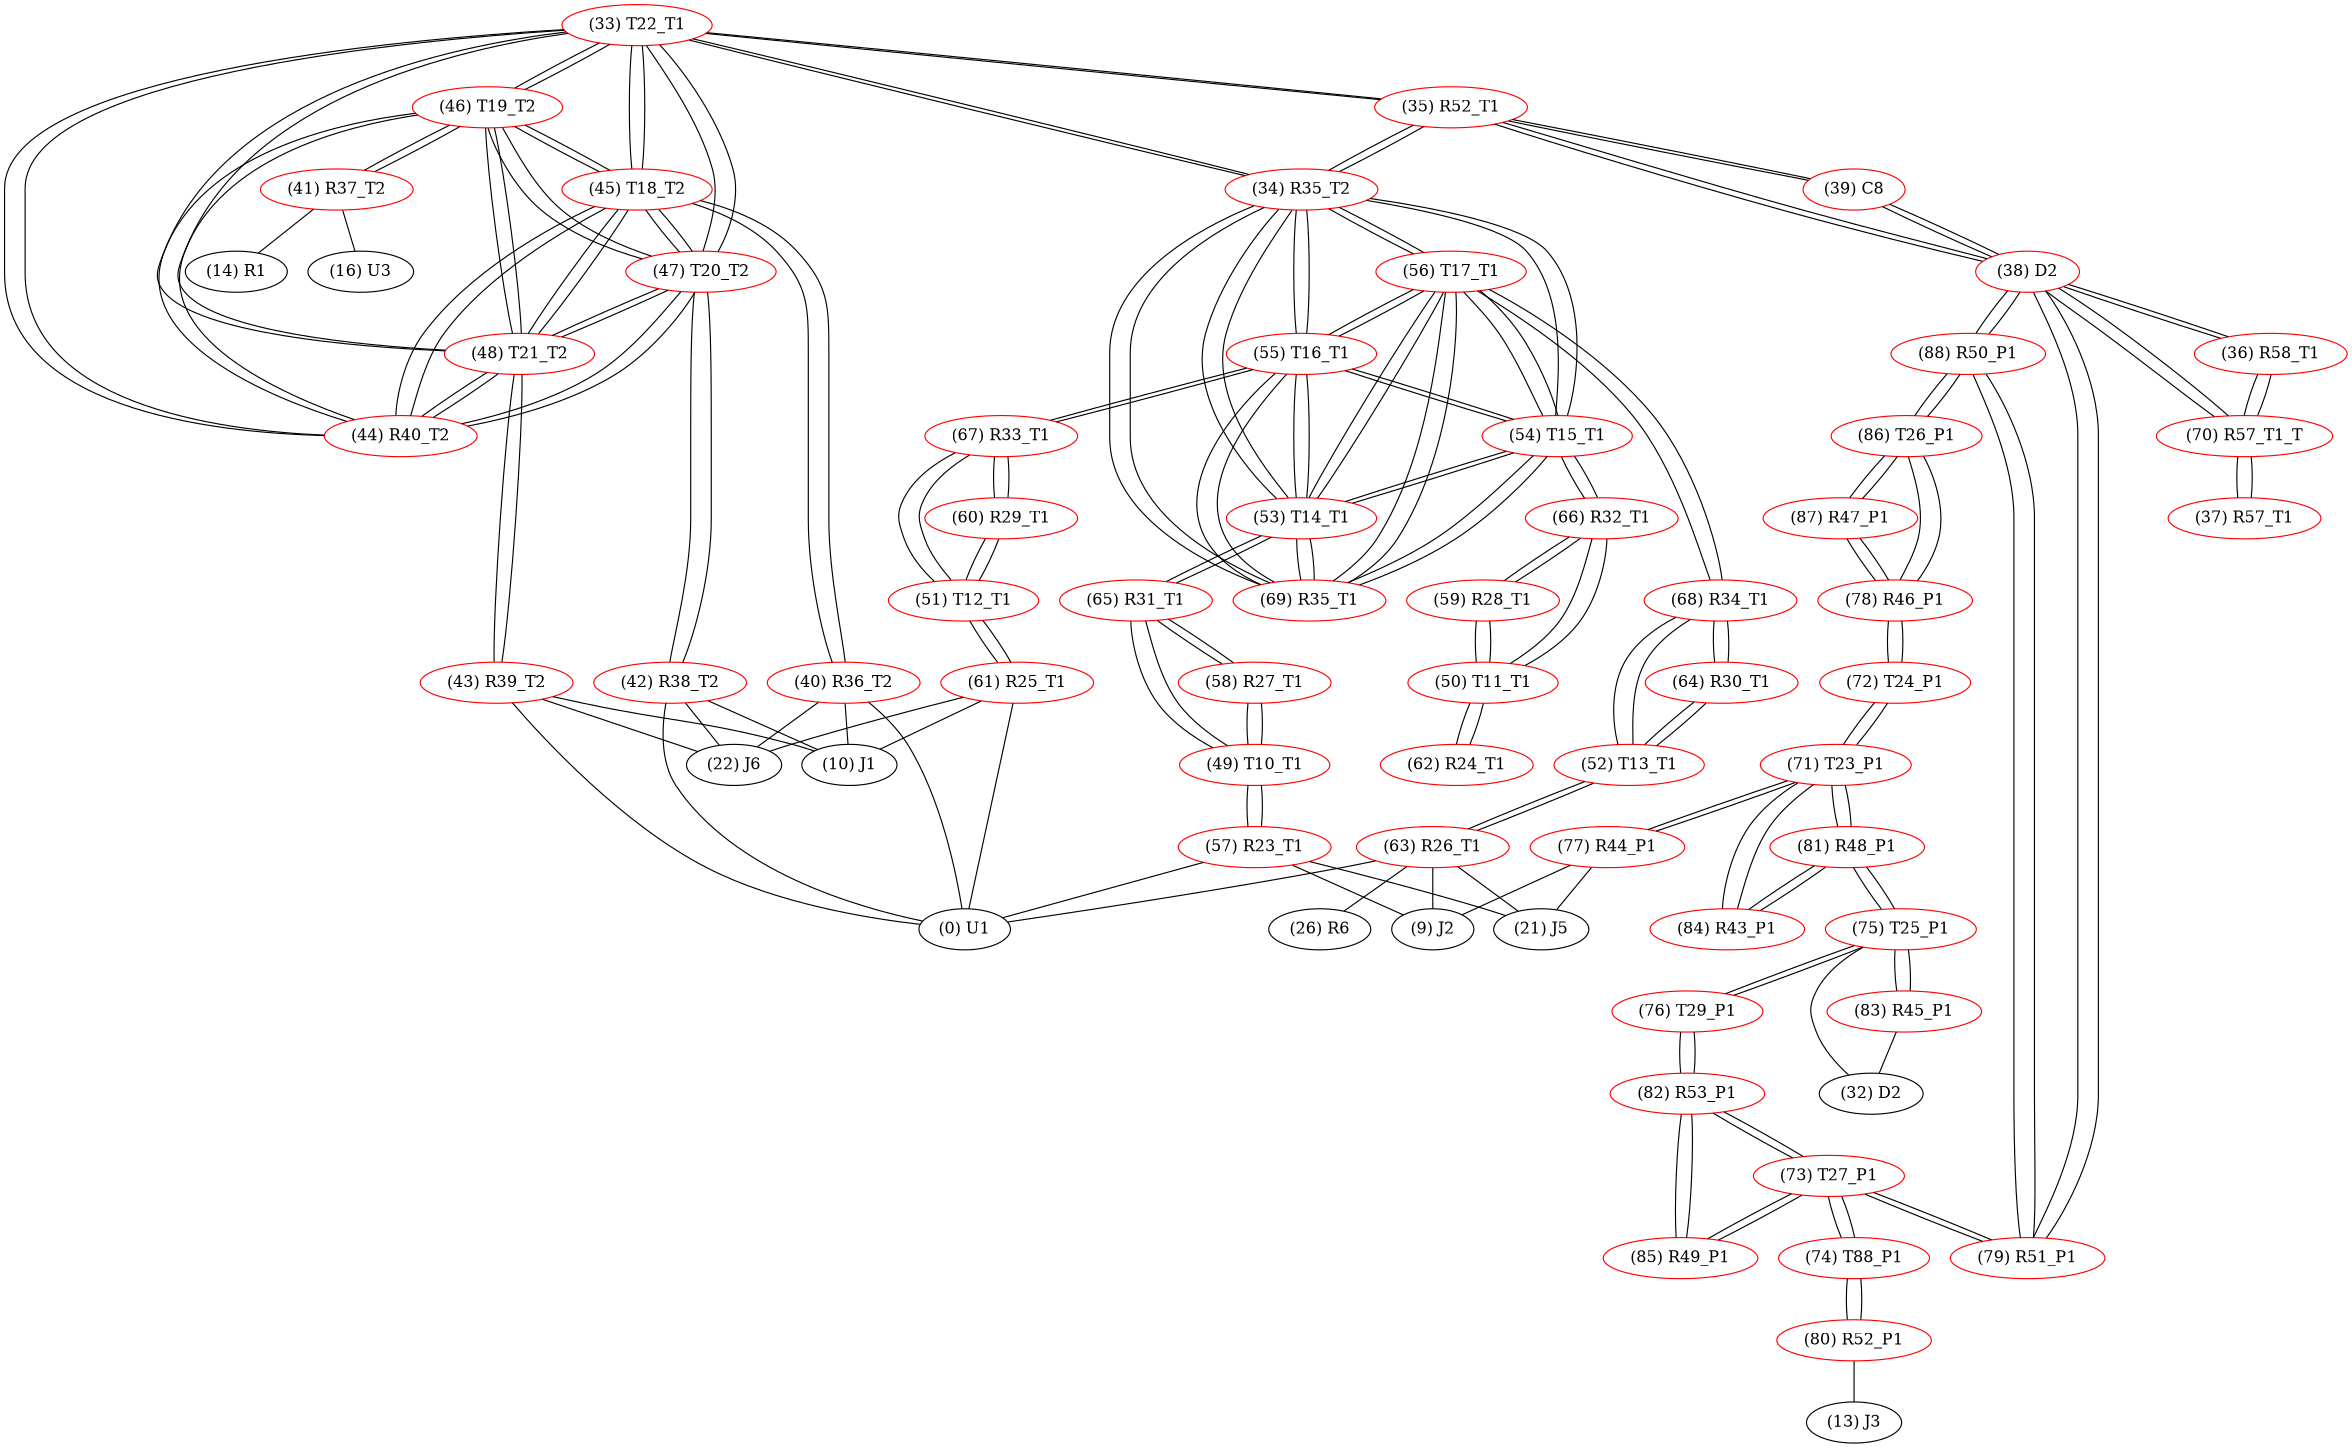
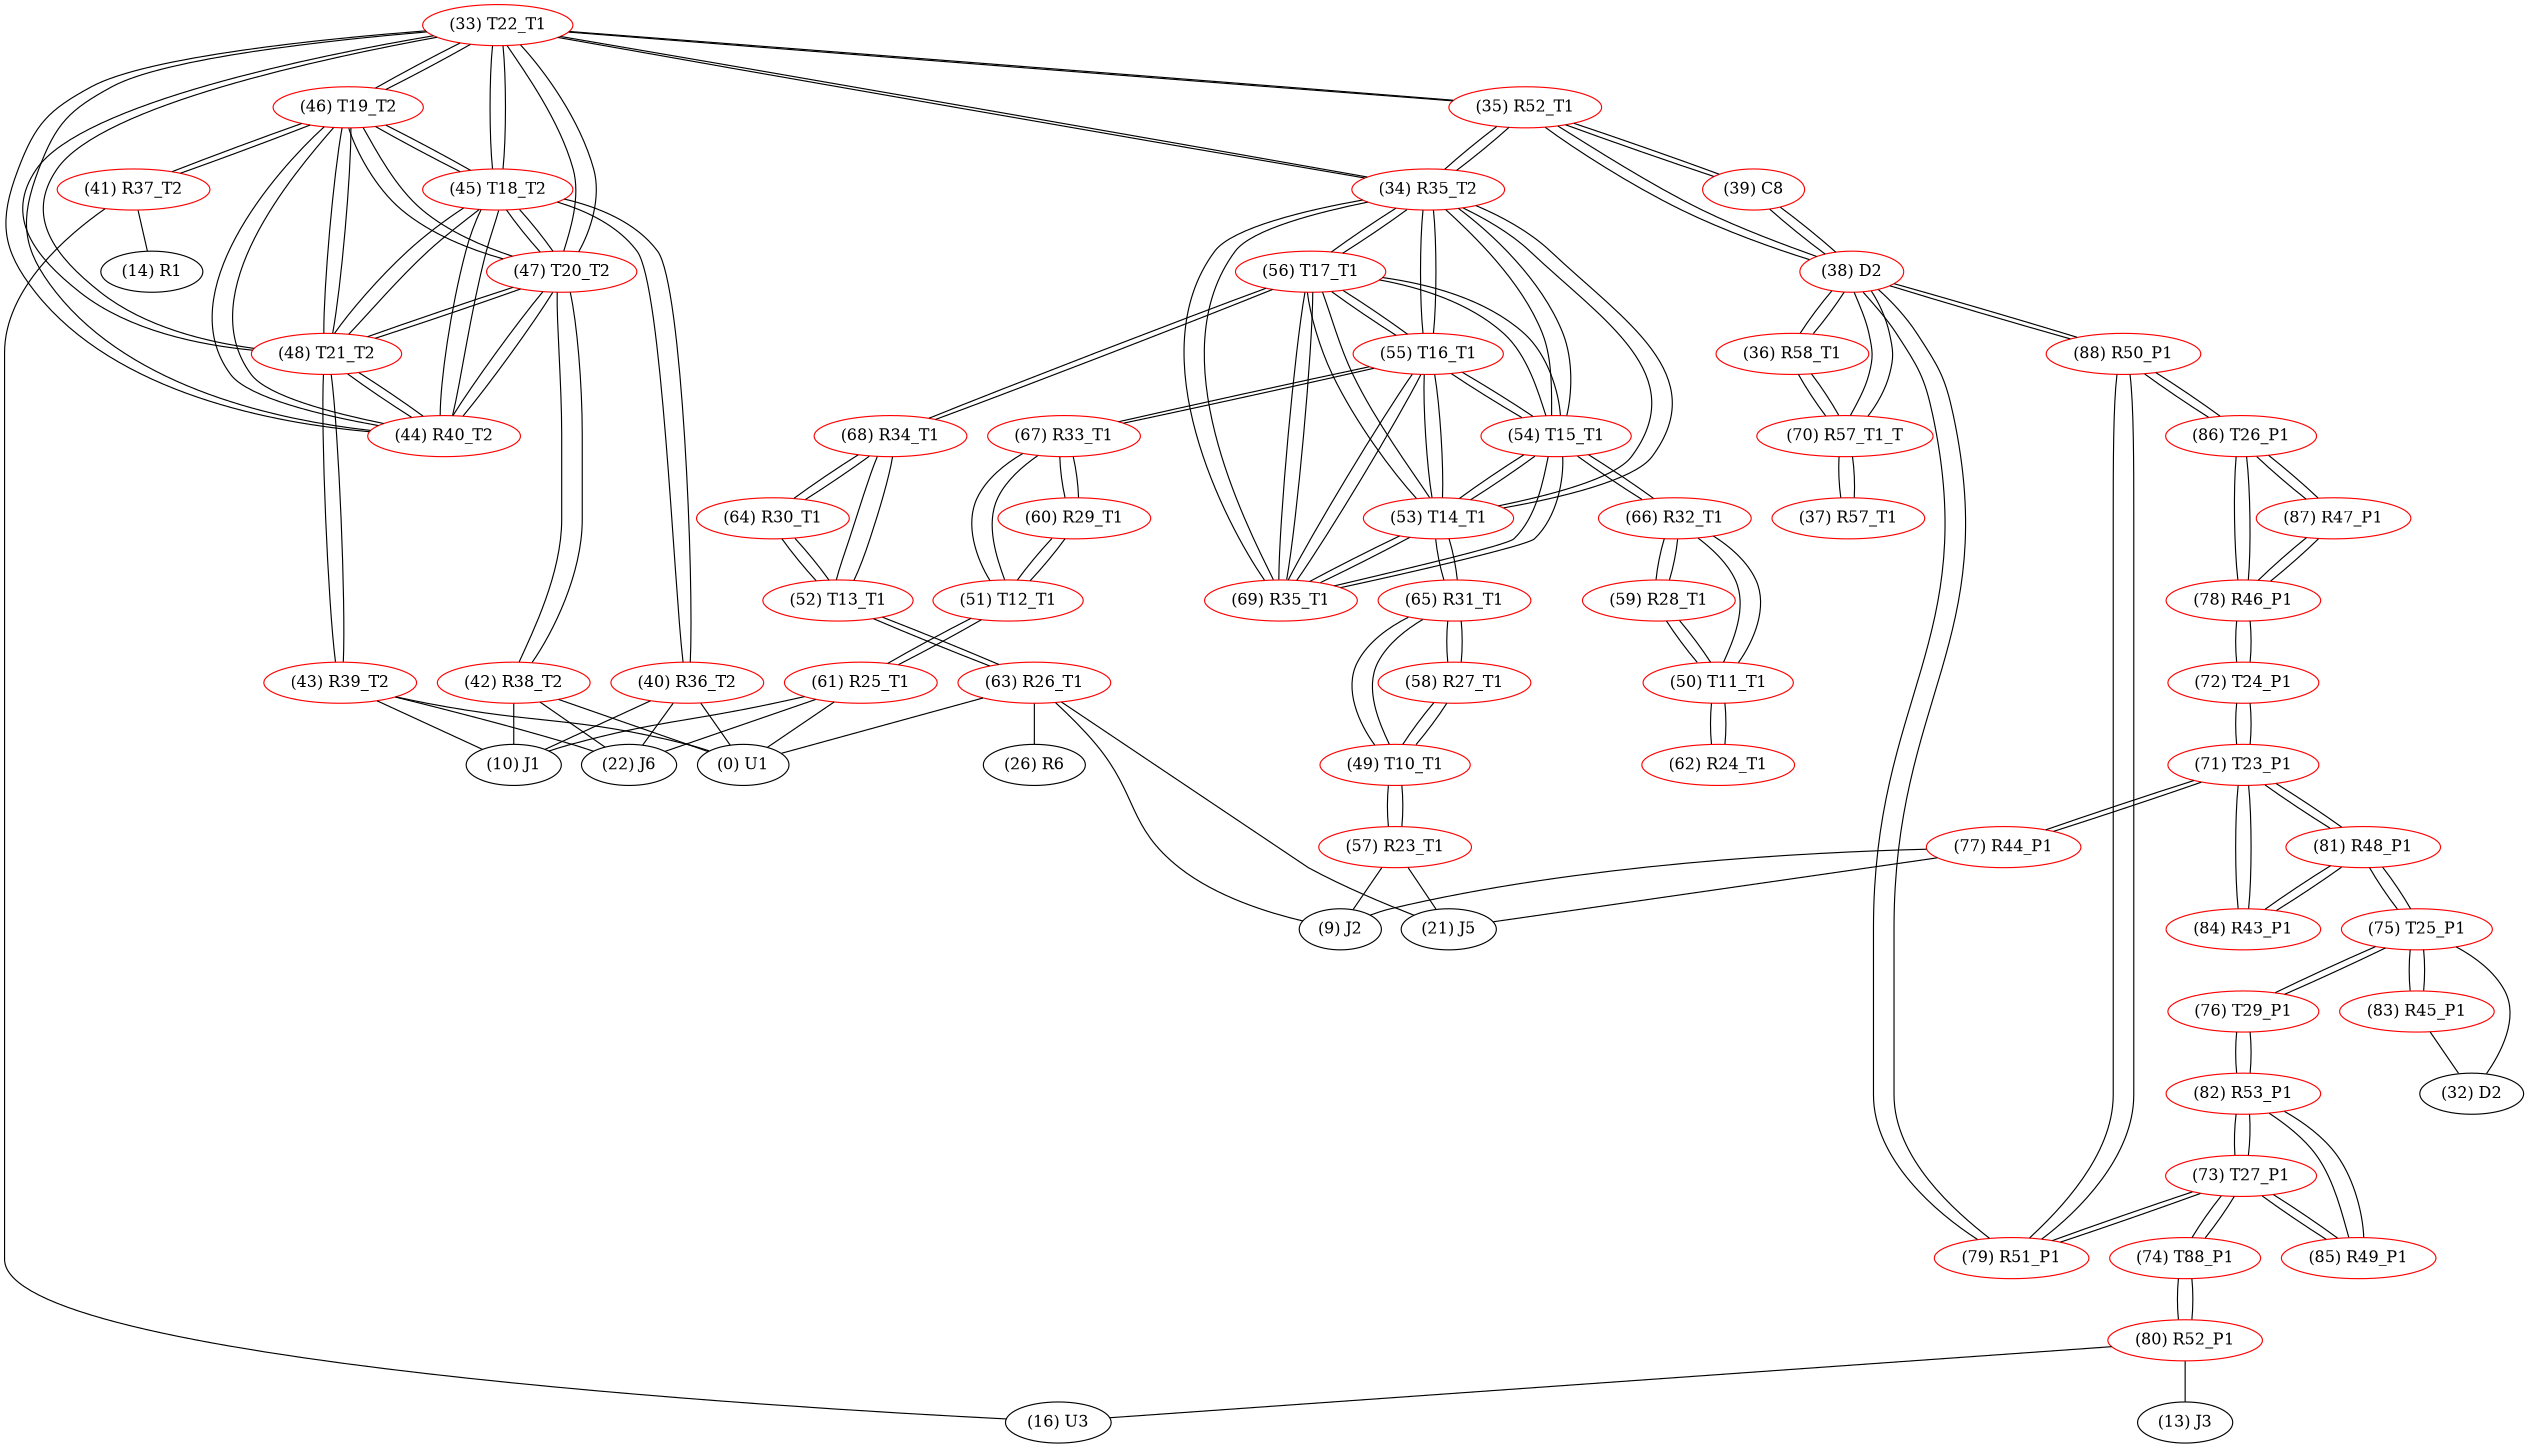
  graph {
    node [color=red]
    n1 [label="(33) T22_T1"]
    n2 [label="(46) T19_T2"]
    n3 [label="(45) T18_T2"]
    n4 [label="(44) R40_T2"]
    n5 [label="(48) T21_T2"]
    n6 [label="(47) T20_T2"]
    n7 [label="(35) R52_T1"]
    n8 [label="(34) R35_T2"]
    n9 [label="(41) R37_T2"]
    n10 [label="(40) R36_T2"]
    n11 [label="(43) R39_T2"]
    n12 [label="(42) R38_T2"]
    n13 [label="(38) D2"]
    n14 [label="(39) C8"]
    n15 [label="(55) T16_T1"]
    n16 [label="(54) T15_T1"]
    n17 [label="(69) R35_T1"]
    n18 [label="(53) T14_T1"]
    n19 [label="(56) T17_T1"]
    n20 [label="(16) U3" color=""]
    n21 [label="(14) R1" color=""]
    n22 [label="(10) J1" color=""]
    n23 [label="(22) J6" color=""]
    n24 [label="(0) U1" color=""]
    n25 [label="(36) R58_T1"]
    n26 [label="(70) R57_T1_T"]
    n27 [label="(79) R51_P1"]
    n28 [label="(88) R50_P1"]
    n29 [label="(67) R33_T1"]
    n30 [label="(66) R32_T1"]
    n31 [label="(65) R31_T1"]
    n32 [label="(68) R34_T1"]
    n33 [label="(51) T12_T1"]
    n34 [label="(60) R29_T1"]
    n35 [label="(50) T11_T1"]
    n36 [label="(59) R28_T1"]
    n37 [label="(49) T10_T1"]
    n38 [label="(58) R27_T1"]
    n39 [label="(52) T13_T1"]
    n40 [label="(64) R30_T1"]
    n41 [label="(37) R57_T1"]
    n42 [label="(73) T27_P1"]
    n43 [label="(86) T26_P1"]
    n44 [label="(74) T88_P1"]
    n45 [label="(82) R53_P1"]
    n46 [label="(85) R49_P1"]
    n47 [label="(78) R46_P1"]
    n48 [label="(87) R47_P1"]
    n49 [label="(57) R23_T1"]
    n50 [label="(9) J2" color=""]
    n51 [label="(21) J5" color=""]
    n52 [label="(62) R24_T1"]
    n53 [label="(61) R25_T1"]
    n54 [label="(63) R26_T1"]
    n55 [label="(26) R6" color=""]
    n56 [label="(71) T23_P1"]
    n57 [label="(81) R48_P1"]
    n58 [label="(84) R43_P1"]
    n59 [label="(72) T24_P1"]
    n60 [label="(77) R44_P1"]
    n61 [label="(75) T25_P1"]
    n62 [label="(76) T29_P1"]
    n63 [label="(83) R45_P1"]
    n64 [label="(32) D2" color=""]
    n65 [label="(80) R52_P1"]
    n66 [label="(13) J3" color=""]
    n1 -- n2
    n1 -- n3
    n1 -- n4
    n1 -- n5
    n1 -- n6
    n1 -- n7
    n1 -- n8
    n2 -- n1
    n2 -- n3
    n2 -- n4
    n2 -- n5
    n2 -- n6
    n2 -- n9
    n3 -- n1
    n3 -- n2
    n3 -- n4
    n3 -- n5
    n3 -- n6
    n3 -- n10
    n4 -- n1
    n4 -- n2
    n4 -- n3
    n4 -- n5
    n4 -- n6
    n5 -- n1
    n5 -- n2
    n5 -- n3
    n5 -- n4
    n5 -- n6
    n5 -- n11
    n6 -- n1
    n6 -- n2
    n6 -- n3
    n6 -- n4
    n6 -- n5
    n6 -- n12
    n7 -- n1
    n7 -- n8
    n7 -- n13
    n7 -- n14
    n8 -- n1
    n8 -- n7
    n8 -- n15
    n8 -- n16
    n8 -- n17
    n8 -- n18
    n8 -- n19
    n9 -- n2
    n9 -- n20
    n9 -- n21
    n10 -- n3
    n10 -- n22
    n10 -- n23
    n10 -- n24
    n11 -- n5
    n11 -- n22
    n11 -- n23
    n11 -- n24
    n12 -- n6
    n12 -- n22
    n12 -- n23
    n12 -- n24
    n13 -- n7
    n13 -- n14
    n13 -- n25
    n13 -- n26
    n13 -- n27
    n13 -- n28
    n14 -- n7
    n14 -- n13
    n15 -- n8
    n15 -- n16
    n15 -- n17
    n15 -- n18
    n15 -- n19
    n15 -- n29
    n16 -- n8
    n16 -- n15
    n16 -- n17
    n16 -- n18
    n16 -- n19
    n16 -- n30
    n17 -- n8
    n17 -- n15
    n17 -- n16
    n17 -- n18
    n17 -- n19
    n18 -- n8
    n18 -- n15
    n18 -- n16
    n18 -- n17
    n18 -- n19
    n18 -- n31
    n19 -- n8
    n19 -- n15
    n19 -- n16
    n19 -- n17
    n19 -- n18
    n19 -- n32
    n25 -- n13
    n25 -- n26
    n26 -- n13
    n26 -- n25
    n26 -- n41
    n27 -- n13
    n27 -- n28
    n27 -- n42
    n28 -- n13
    n28 -- n27
    n28 -- n43
    n29 -- n15
    n29 -- n33
    n29 -- n34
    n30 -- n16
    n30 -- n35
    n30 -- n36
    n31 -- n18
    n31 -- n37
    n31 -- n38
    n32 -- n19
    n32 -- n39
    n32 -- n40
    n33 -- n29
    n33 -- n34
    n33 -- n53
    n34 -- n29
    n34 -- n33
    n35 -- n30
    n35 -- n36
    n35 -- n52
    n36 -- n30
    n36 -- n35
    n37 -- n31
    n37 -- n38
    n37 -- n49
    n38 -- n31
    n38 -- n37
    n39 -- n32
    n39 -- n40
    n39 -- n54
    n40 -- n32
    n40 -- n39
    n41 -- n26
    n42 -- n27
    n42 -- n44
    n42 -- n45
    n42 -- n46
    n43 -- n28
    n43 -- n47
    n43 -- n48
    n44 -- n42
    n44 -- n65
    n45 -- n42
    n45 -- n46
    n45 -- n62
    n46 -- n42
    n46 -- n45
    n47 -- n43
    n47 -- n48
    n47 -- n59
    n48 -- n43
    n48 -- n47
-   n49 -- n24
    n49 -- n37
    n49 -- n50
    n49 -- n51
    n52 -- n35
    n53 -- n22
    n53 -- n23
    n53 -- n24
    n53 -- n33
    n54 -- n24
    n54 -- n39
    n54 -- n50
    n54 -- n51
    n54 -- n55
    n56 -- n57
    n56 -- n58
    n56 -- n59
    n56 -- n60
    n57 -- n56
    n57 -- n58
    n57 -- n61
    n58 -- n56
    n58 -- n57
    n59 -- n47
    n59 -- n56
    n60 -- n50
    n60 -- n51
    n60 -- n56
    n61 -- n57
    n61 -- n62
    n61 -- n63
    n61 -- n64
    n62 -- n45
    n62 -- n61
    n63 -- n61
    n63 -- n64
+   n65 -- n20
    n65 -- n44
    n65 -- n66
  }
